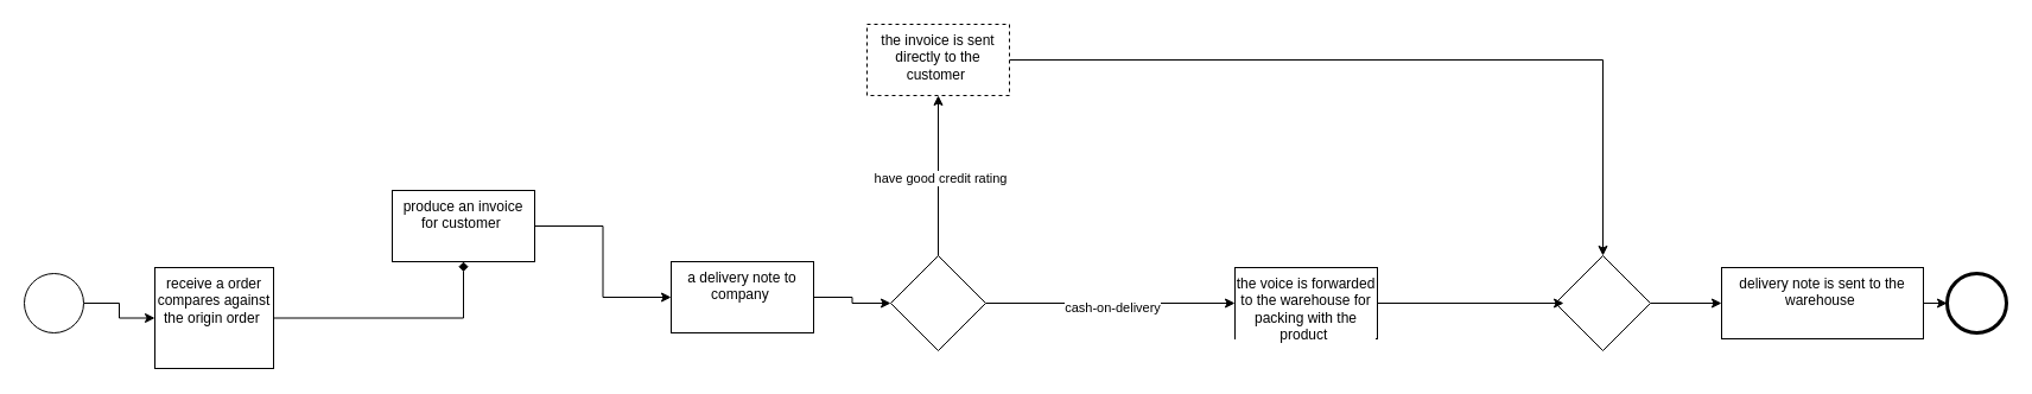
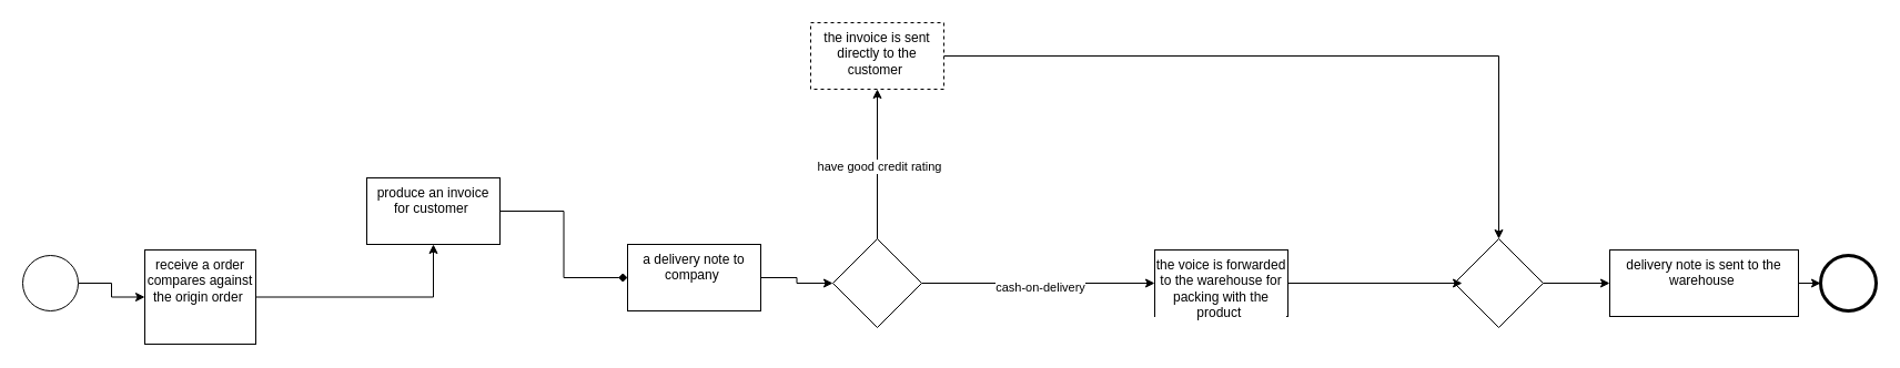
  <mxCell id="0" />
  <mxCell id="1" parent="0" />
  <mxCell id="2" value="" style="edgeStyle=orthogonalEdgeStyle;rounded=0;orthogonalLoop=1;jettySize=auto;html=1;" edge="1" parent="1" source="3" target="5"><mxGeometry relative="1" as="geometry" /></mxCell>
  <mxCell id="3" value="" style="points=[[0.145,0.145,0],[0.5,0,0],[0.855,0.145,0],[1,0.5,0],[0.855,0.855,0],[0.5,1,0],[0.145,0.855,0],[0,0.5,0]];shape=mxgraph.bpmn.event;html=1;verticalLabelPosition=bottom;labelBackgroundColor=#ffffff;verticalAlign=top;align=center;perimeter=ellipsePerimeter;outlineConnect=0;aspect=fixed;outline=standard;symbol=general;" vertex="1" parent="1"><mxGeometry x="20" y="230" width="50" height="50" as="geometry" /></mxCell>
- <mxCell id="4" value="" style="edgeStyle=orthogonalEdgeStyle;rounded=0;orthogonalLoop=1;jettySize=auto;html=1;endArrow=diamond;" edge="1" parent="1" source="5" target="7"><mxGeometry relative="1" as="geometry" /></mxCell>
+ <mxCell id="4" value="" style="edgeStyle=orthogonalEdgeStyle;rounded=0;orthogonalLoop=1;jettySize=auto;html=1;" edge="1" parent="1" source="5" target="7"><mxGeometry relative="1" as="geometry" /></mxCell>
  <mxCell id="5" value="receive a order compares against the origin order&amp;nbsp;" style="whiteSpace=wrap;html=1;verticalAlign=top;labelBackgroundColor=#ffffff;" vertex="1" parent="1"><mxGeometry x="130" y="225" width="100" height="85" as="geometry" /></mxCell>
- <mxCell id="6" value="" style="edgeStyle=orthogonalEdgeStyle;rounded=0;orthogonalLoop=1;jettySize=auto;html=1;" edge="1" parent="1" source="7" target="9"><mxGeometry relative="1" as="geometry" /></mxCell>
+ <mxCell id="6" value="" style="edgeStyle=orthogonalEdgeStyle;rounded=0;orthogonalLoop=1;jettySize=auto;html=1;endArrow=diamond;" edge="1" parent="1" source="7" target="9"><mxGeometry relative="1" as="geometry" /></mxCell>
  <mxCell id="7" value="produce an invoice for customer&amp;nbsp;" style="whiteSpace=wrap;html=1;verticalAlign=top;labelBackgroundColor=#ffffff;" vertex="1" parent="1"><mxGeometry x="330" y="160" width="120" height="60" as="geometry" /></mxCell>
  <mxCell id="8" value="" style="edgeStyle=orthogonalEdgeStyle;rounded=0;orthogonalLoop=1;jettySize=auto;html=1;" edge="1" parent="1" source="9" target="14"><mxGeometry relative="1" as="geometry" /></mxCell>
  <mxCell id="9" value="a delivery note to company&amp;nbsp;" style="whiteSpace=wrap;html=1;verticalAlign=top;labelBackgroundColor=#ffffff;" vertex="1" parent="1"><mxGeometry x="565" y="220" width="120" height="60" as="geometry" /></mxCell>
  <mxCell id="10" value="" style="edgeStyle=orthogonalEdgeStyle;rounded=0;orthogonalLoop=1;jettySize=auto;html=1;" edge="1" parent="1" source="14" target="16"><mxGeometry relative="1" as="geometry" /></mxCell>
  <mxCell id="11" value="have good credit rating" style="edgeLabel;html=1;align=center;verticalAlign=middle;resizable=0;points=[];" vertex="1" connectable="0" parent="10"><mxGeometry x="-0.022" y="-1" relative="1" as="geometry"><mxPoint as="offset" /></mxGeometry></mxCell>
  <mxCell id="12" value="" style="edgeStyle=orthogonalEdgeStyle;rounded=0;orthogonalLoop=1;jettySize=auto;html=1;" edge="1" parent="1" source="14" target="19"><mxGeometry relative="1" as="geometry" /></mxCell>
  <mxCell id="13" value="cash-on-delivery" style="edgeLabel;html=1;align=center;verticalAlign=middle;resizable=0;points=[];" vertex="1" connectable="0" parent="12"><mxGeometry x="0.012" y="-3" relative="1" as="geometry"><mxPoint as="offset" /></mxGeometry></mxCell>
  <mxCell id="14" value="" style="rhombus;whiteSpace=wrap;html=1;verticalAlign=top;labelBackgroundColor=#ffffff;" vertex="1" parent="1"><mxGeometry x="750" y="215" width="80" height="80" as="geometry" /></mxCell>
  <mxCell id="15" value="" style="edgeStyle=orthogonalEdgeStyle;rounded=0;orthogonalLoop=1;jettySize=auto;html=1;" edge="1" parent="1" source="16" target="18"><mxGeometry relative="1" as="geometry" /></mxCell>
  <mxCell id="16" value="the invoice is sent directly to the customer&amp;nbsp;" style="whiteSpace=wrap;html=1;verticalAlign=top;labelBackgroundColor=#ffffff;dashed=1;" vertex="1" parent="1"><mxGeometry x="730" y="20" width="120" height="60" as="geometry" /></mxCell>
  <mxCell id="17" value="" style="edgeStyle=orthogonalEdgeStyle;rounded=0;orthogonalLoop=1;jettySize=auto;html=1;" edge="1" parent="1" source="18" target="22"><mxGeometry relative="1" as="geometry" /></mxCell>
  <mxCell id="18" value="" style="rhombus;whiteSpace=wrap;html=1;verticalAlign=top;labelBackgroundColor=#ffffff;" vertex="1" parent="1"><mxGeometry x="1310" y="215" width="80" height="80" as="geometry" /></mxCell>
  <mxCell id="19" value="the voice is forwarded to the warehouse for packing with the product&amp;nbsp;" style="whiteSpace=wrap;html=1;verticalAlign=top;labelBackgroundColor=#ffffff;" vertex="1" parent="1"><mxGeometry x="1040" y="225" width="120" height="60" as="geometry" /></mxCell>
  <mxCell id="20" style="edgeStyle=orthogonalEdgeStyle;rounded=0;orthogonalLoop=1;jettySize=auto;html=1;entryX=0.088;entryY=0.5;entryDx=0;entryDy=0;entryPerimeter=0;" edge="1" parent="1" source="19" target="18"><mxGeometry relative="1" as="geometry" /></mxCell>
  <mxCell id="21" style="edgeStyle=orthogonalEdgeStyle;rounded=0;orthogonalLoop=1;jettySize=auto;html=1;" edge="1" parent="1" source="22" target="23"><mxGeometry relative="1" as="geometry" /></mxCell>
  <mxCell id="22" value="delivery note is sent to the warehouse&amp;nbsp;" style="whiteSpace=wrap;html=1;verticalAlign=top;labelBackgroundColor=#ffffff;" vertex="1" parent="1"><mxGeometry x="1450" y="225" width="170" height="60" as="geometry" /></mxCell>
  <mxCell id="23" value="" style="points=[[0.145,0.145,0],[0.5,0,0],[0.855,0.145,0],[1,0.5,0],[0.855,0.855,0],[0.5,1,0],[0.145,0.855,0],[0,0.5,0]];shape=mxgraph.bpmn.event;html=1;verticalLabelPosition=bottom;labelBackgroundColor=#ffffff;verticalAlign=top;align=center;perimeter=ellipsePerimeter;outlineConnect=0;aspect=fixed;outline=end;symbol=terminate2;" vertex="1" parent="1"><mxGeometry x="1640" y="230" width="50" height="50" as="geometry" /></mxCell>
